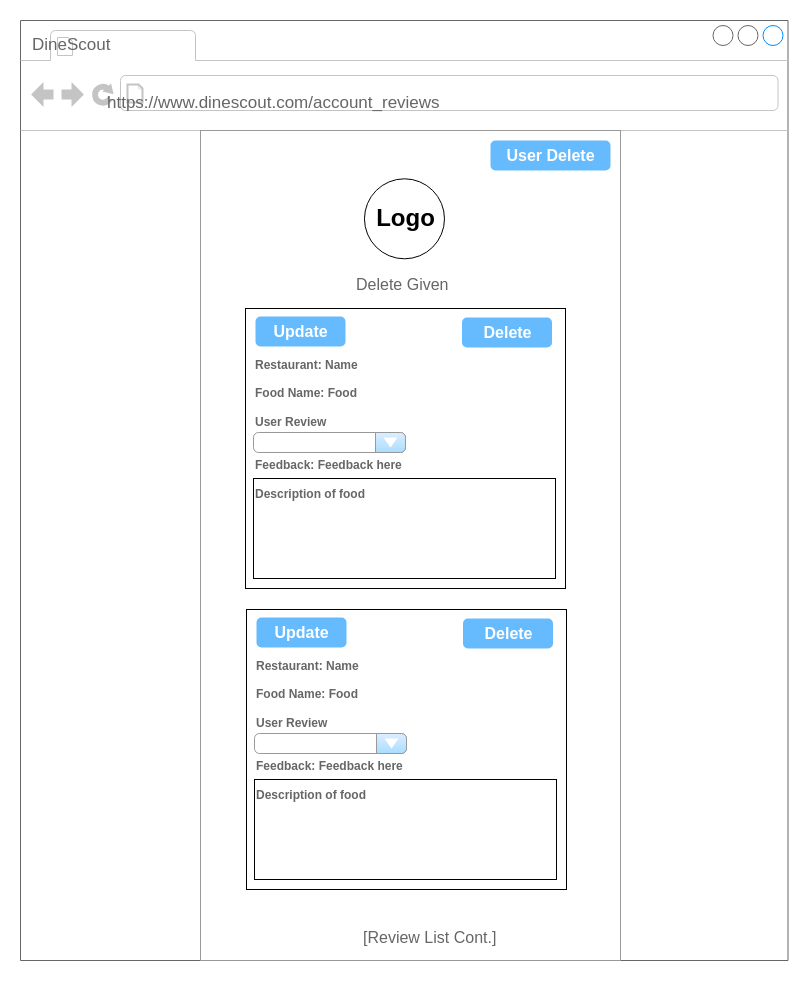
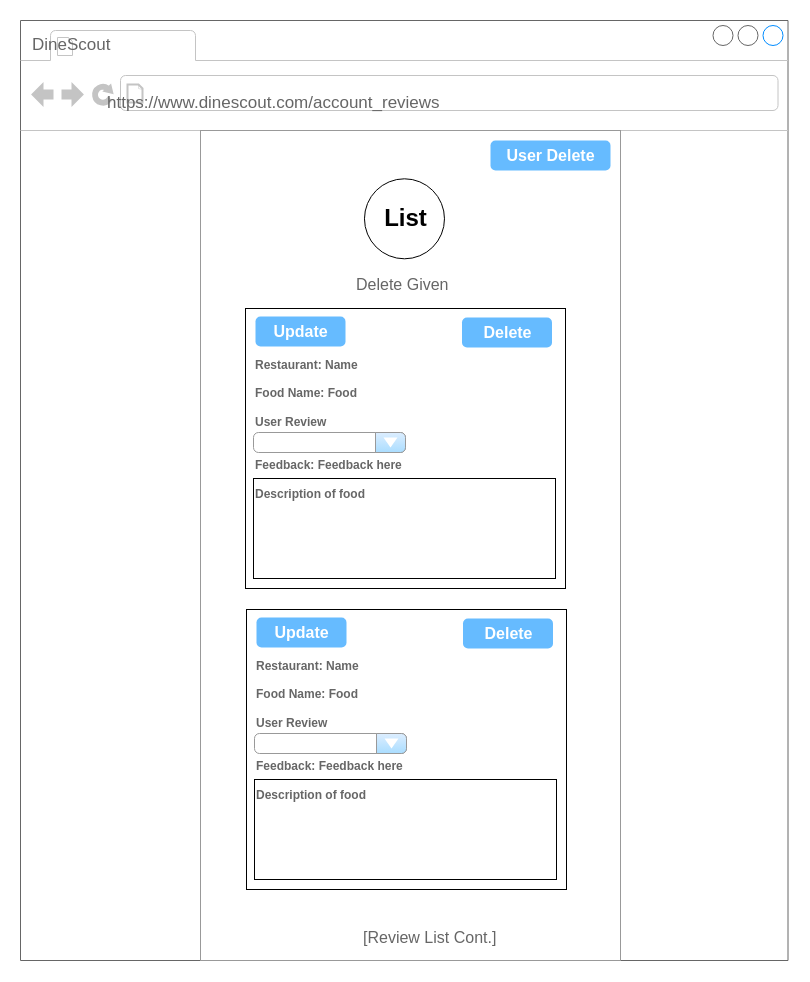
  <mxCell id="0" />
  <mxCell id="1" parent="0" />
  <mxCell id="2" value="" style="strokeWidth=1;shadow=0;dashed=0;align=center;html=1;shape=mxgraph.mockup.containers.browserWindow;rSize=0;strokeColor=#666666;strokeColor2=#008cff;strokeColor3=#c4c4c4;mainText=,;recursiveResize=0;" vertex="1" parent="1"><mxGeometry x="20" y="20" width="767.5" height="940" as="geometry" /></mxCell>
  <mxCell id="3" value="DineScout" style="strokeWidth=1;shadow=0;dashed=0;align=center;html=1;shape=mxgraph.mockup.containers.anchor;fontSize=17;fontColor=#666666;align=left;whiteSpace=wrap;" vertex="1" parent="2"><mxGeometry x="10" y="12" width="110" height="26" as="geometry" /></mxCell>
  <mxCell id="4" value="https://www.dinescout.com/account_reviews" style="strokeWidth=1;shadow=0;dashed=0;align=center;html=1;shape=mxgraph.mockup.containers.anchor;rSize=0;fontSize=17;fontColor=#666666;align=left;" vertex="1" parent="2"><mxGeometry x="85" y="70" width="250" height="26" as="geometry" /></mxCell>
  <mxCell id="5" value="" style="strokeWidth=1;shadow=0;dashed=0;align=center;html=1;shape=mxgraph.mockup.forms.rrect;rSize=0;strokeColor=#999999;fillColor=#ffffff;" vertex="1" parent="2"><mxGeometry x="180" y="110" width="420" height="830" as="geometry" /></mxCell>
  <mxCell id="6" value="" style="ellipse;whiteSpace=wrap;html=1;aspect=fixed;" vertex="1" parent="5"><mxGeometry x="163.98" y="48.303" width="80" height="80" as="geometry" /></mxCell>
- <mxCell id="7" value="Logo" style="text;strokeColor=none;fillColor=none;html=1;fontSize=24;fontStyle=1;verticalAlign=middle;align=center;" vertex="1" parent="5"><mxGeometry x="100" y="65.61" width="210" height="45.39" as="geometry" /></mxCell>
+ <mxCell id="7" value="List" style="text;strokeColor=none;fillColor=none;html=1;fontSize=24;fontStyle=1;verticalAlign=middle;align=center;" vertex="1" parent="5"><mxGeometry x="100" y="65.61" width="210" height="45.39" as="geometry" /></mxCell>
  <mxCell id="8" value="" style="strokeWidth=1;shadow=0;dashed=0;align=center;html=1;shape=mxgraph.mockup.forms.anchor;fontSize=12;fontColor=#666666;align=left;resizeWidth=1;spacingLeft=0;" vertex="1" parent="5"><mxGeometry x="160.5" y="519" width="115" height="20" as="geometry" /></mxCell>
  <mxCell id="9" value="" style="strokeWidth=1;shadow=0;dashed=0;align=center;html=1;shape=mxgraph.mockup.forms.anchor;fontSize=12;fontColor=#666666;align=left;resizeWidth=1;spacingLeft=0;" vertex="1" parent="5"><mxGeometry x="159.5" y="218" width="115" height="20" as="geometry" /></mxCell>
  <mxCell id="10" value="&lt;span style=&quot;font-size: 16px;&quot;&gt;Delete Given&lt;/span&gt;" style="strokeWidth=1;shadow=0;dashed=0;align=center;html=1;shape=mxgraph.mockup.forms.anchor;fontSize=12;fontColor=#666666;align=left;resizeWidth=1;spacingLeft=0;" vertex="1" parent="5"><mxGeometry x="154" y="89" width="210" height="130" as="geometry" /></mxCell>
  <mxCell id="11" value="" style="rounded=0;whiteSpace=wrap;html=1;" vertex="1" parent="5"><mxGeometry x="45" y="178" width="320" height="280" as="geometry" /></mxCell>
  <mxCell id="12" value="" style="strokeWidth=1;shadow=0;dashed=0;align=center;html=1;shape=mxgraph.mockup.forms.comboBox;strokeColor=#999999;fillColor=#ddeeff;align=left;fillColor2=#aaddff;mainText=;fontColor=#666666;fontSize=17;spacingLeft=3;" vertex="1" parent="5"><mxGeometry x="53" y="302" width="152" height="20" as="geometry" /></mxCell>
  <mxCell id="13" value="Update" style="strokeWidth=1;shadow=0;dashed=0;align=center;html=1;shape=mxgraph.mockup.forms.rrect;rSize=5;strokeColor=none;fontColor=#ffffff;fillColor=#66bbff;fontSize=16;fontStyle=1;" vertex="1" parent="5"><mxGeometry x="55" y="186" width="90" height="30" as="geometry" /></mxCell>
  <mxCell id="14" value="Delete" style="strokeWidth=1;shadow=0;dashed=0;align=center;html=1;shape=mxgraph.mockup.forms.rrect;rSize=5;strokeColor=none;fontColor=#ffffff;fillColor=#66bbff;fontSize=16;fontStyle=1;" vertex="1" parent="5"><mxGeometry x="261.5" y="187" width="90" height="30" as="geometry" /></mxCell>
  <mxCell id="15" value="" style="rounded=0;whiteSpace=wrap;html=1;" vertex="1" parent="5"><mxGeometry x="53" y="348" width="302" height="100" as="geometry" /></mxCell>
  <mxCell id="16" value="&lt;div&gt;&lt;b&gt;Restaurant: Name&lt;/b&gt;&lt;/div&gt;&lt;div&gt;&lt;b&gt;&lt;br&gt;&lt;/b&gt;&lt;/div&gt;&lt;div&gt;&lt;b&gt;Food Name: Food&lt;/b&gt;&lt;/div&gt;&lt;div&gt;&lt;br&gt;&lt;/div&gt;&lt;div&gt;&lt;b&gt;User Review&lt;/b&gt;&lt;/div&gt;&lt;div&gt;&lt;b&gt;&lt;br&gt;&lt;/b&gt;&lt;/div&gt;&lt;div&gt;&lt;b&gt;&lt;br&gt;&lt;/b&gt;&lt;/div&gt;&lt;div&gt;&lt;b&gt;Feedback: Feedback here&lt;/b&gt;&lt;b&gt;&lt;br&gt;&lt;/b&gt;&lt;/div&gt;&lt;div&gt;&lt;b&gt;&lt;br&gt;&lt;/b&gt;&lt;/div&gt;&lt;div&gt;&lt;b&gt;Description of food&lt;/b&gt;&lt;/div&gt;" style="strokeWidth=1;shadow=0;dashed=0;align=center;html=1;shape=mxgraph.mockup.forms.anchor;fontSize=12;fontColor=#666666;align=left;resizeWidth=1;spacingLeft=0;perimeterSpacing=5;" vertex="1" parent="5"><mxGeometry x="53" y="243" width="152" height="111" as="geometry" /></mxCell>
  <mxCell id="17" value="" style="rounded=0;whiteSpace=wrap;html=1;" vertex="1" parent="1"><mxGeometry x="246" y="609" width="320" height="280" as="geometry" /></mxCell>
  <mxCell id="18" value="" style="strokeWidth=1;shadow=0;dashed=0;align=center;html=1;shape=mxgraph.mockup.forms.comboBox;strokeColor=#999999;fillColor=#ddeeff;align=left;fillColor2=#aaddff;mainText=;fontColor=#666666;fontSize=17;spacingLeft=3;" vertex="1" parent="1"><mxGeometry x="254" y="733" width="152" height="20" as="geometry" /></mxCell>
  <mxCell id="19" value="Update" style="strokeWidth=1;shadow=0;dashed=0;align=center;html=1;shape=mxgraph.mockup.forms.rrect;rSize=5;strokeColor=none;fontColor=#ffffff;fillColor=#66bbff;fontSize=16;fontStyle=1;" vertex="1" parent="1"><mxGeometry x="256" y="617" width="90" height="30" as="geometry" /></mxCell>
  <mxCell id="20" value="Delete" style="strokeWidth=1;shadow=0;dashed=0;align=center;html=1;shape=mxgraph.mockup.forms.rrect;rSize=5;strokeColor=none;fontColor=#ffffff;fillColor=#66bbff;fontSize=16;fontStyle=1;" vertex="1" parent="1"><mxGeometry x="462.5" y="618" width="90" height="30" as="geometry" /></mxCell>
  <mxCell id="21" value="&lt;span style=&quot;font-size: 16px;&quot;&gt;[Review List Cont.]&lt;/span&gt;" style="strokeWidth=1;shadow=0;dashed=0;align=center;html=1;shape=mxgraph.mockup.forms.anchor;fontSize=12;fontColor=#666666;align=left;resizeWidth=1;spacingLeft=0;" vertex="1" parent="1"><mxGeometry x="361.25" y="927" width="70" height="20" as="geometry" /></mxCell>
  <mxCell id="22" value="" style="rounded=0;whiteSpace=wrap;html=1;" vertex="1" parent="1"><mxGeometry x="254" y="779" width="302" height="100" as="geometry" /></mxCell>
  <mxCell id="23" value="&lt;div&gt;&lt;b&gt;Restaurant: Name&lt;/b&gt;&lt;/div&gt;&lt;div&gt;&lt;b&gt;&lt;br&gt;&lt;/b&gt;&lt;/div&gt;&lt;div&gt;&lt;b&gt;Food Name: Food&lt;/b&gt;&lt;/div&gt;&lt;div&gt;&lt;br&gt;&lt;/div&gt;&lt;div&gt;&lt;b&gt;User Review&lt;/b&gt;&lt;/div&gt;&lt;div&gt;&lt;b&gt;&lt;br&gt;&lt;/b&gt;&lt;/div&gt;&lt;div&gt;&lt;b&gt;&lt;br&gt;&lt;/b&gt;&lt;/div&gt;&lt;div&gt;&lt;b&gt;Feedback: Feedback here&lt;/b&gt;&lt;b&gt;&lt;br&gt;&lt;/b&gt;&lt;/div&gt;&lt;div&gt;&lt;b&gt;&lt;br&gt;&lt;/b&gt;&lt;/div&gt;&lt;div&gt;&lt;b&gt;Description of food&lt;/b&gt;&lt;/div&gt;" style="strokeWidth=1;shadow=0;dashed=0;align=center;html=1;shape=mxgraph.mockup.forms.anchor;fontSize=12;fontColor=#666666;align=left;resizeWidth=1;spacingLeft=0;perimeterSpacing=5;" vertex="1" parent="1"><mxGeometry x="254" y="674" width="152" height="111" as="geometry" /></mxCell>
  <mxCell id="24" value="User Delete" style="strokeWidth=1;shadow=0;dashed=0;align=center;html=1;shape=mxgraph.mockup.forms.rrect;rSize=5;strokeColor=none;fontColor=#ffffff;fillColor=#66bbff;fontSize=16;fontStyle=1;" vertex="1" parent="1"><mxGeometry x="490" y="140" width="120" height="30" as="geometry" /></mxCell>
